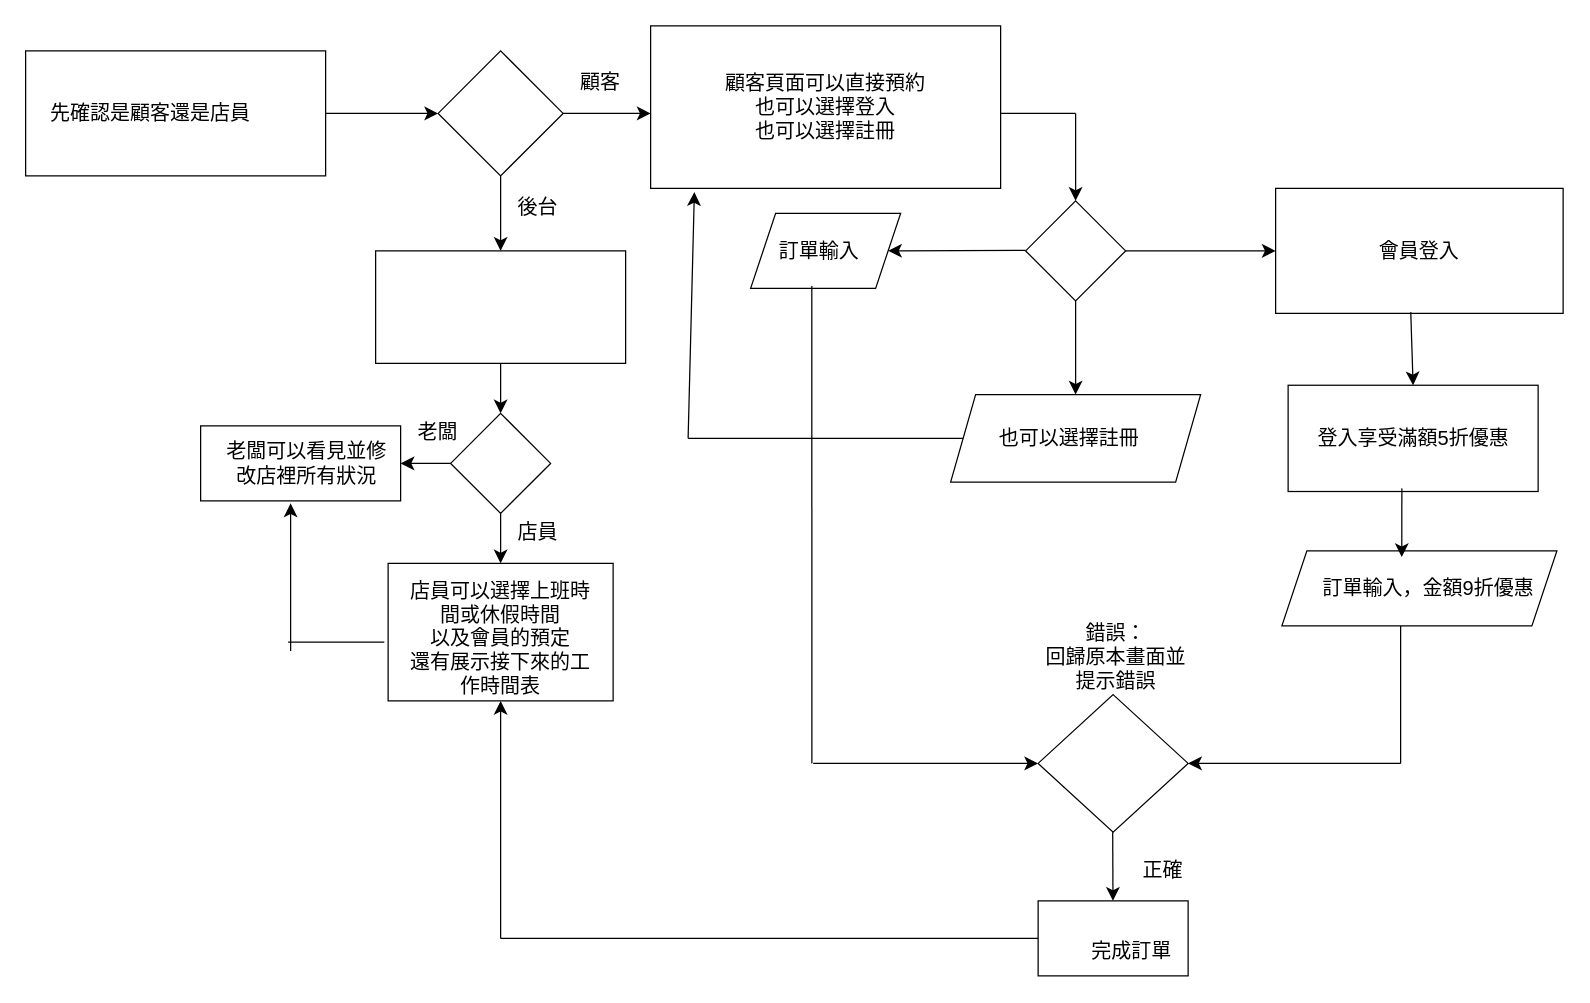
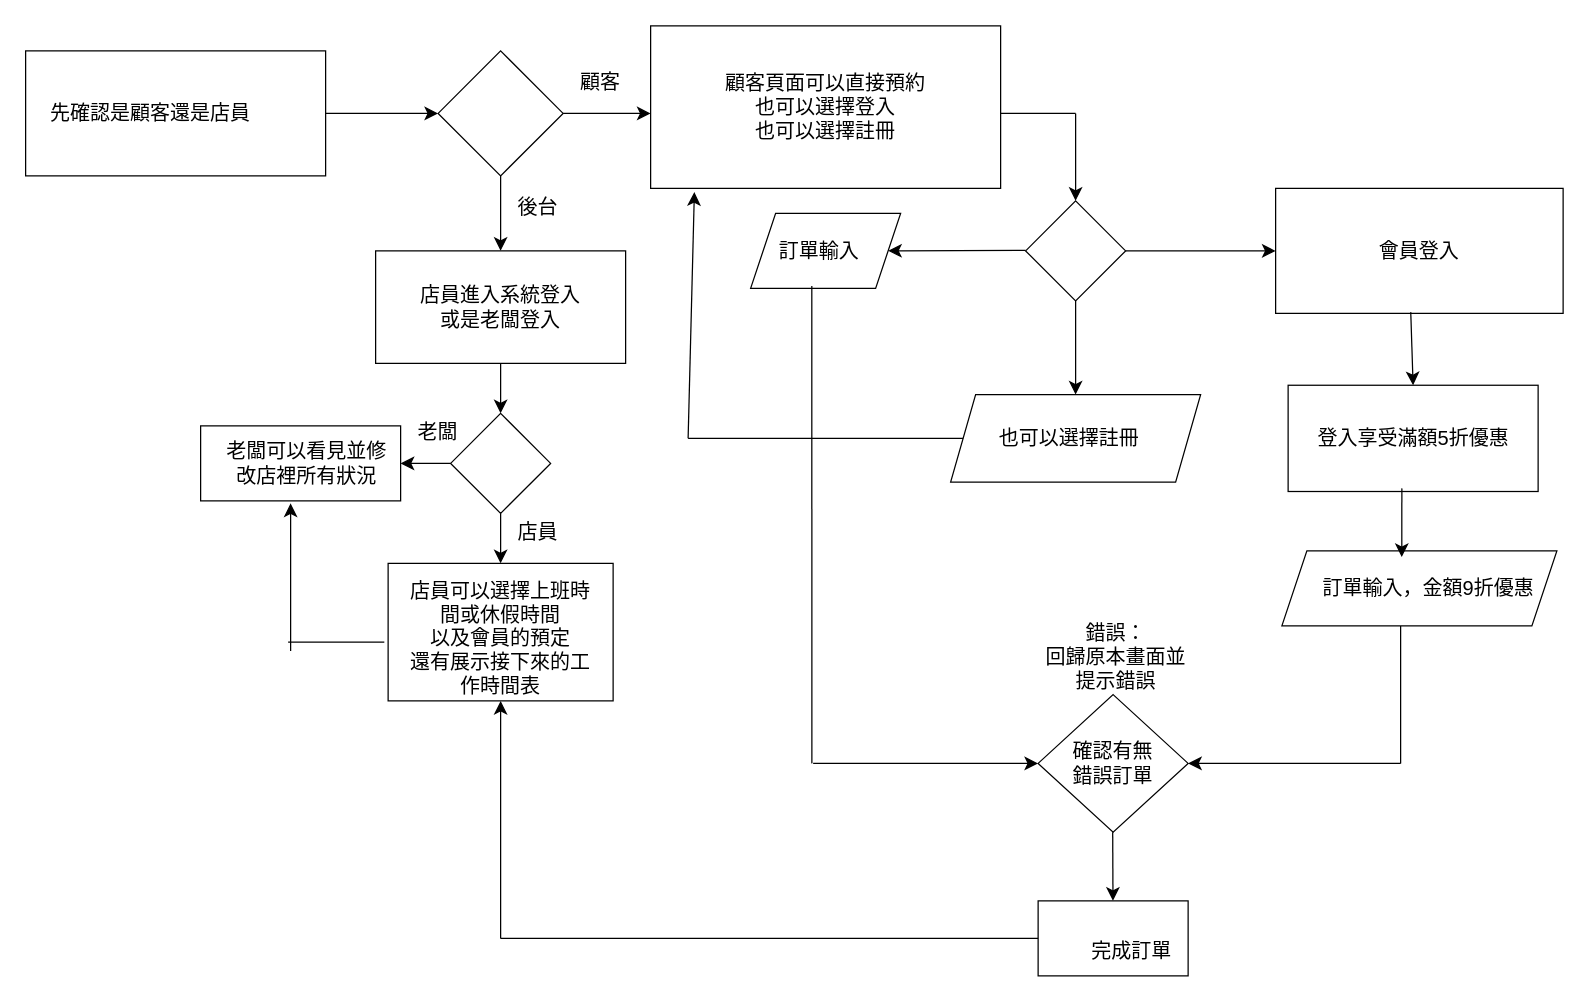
  <mxCell id="0" />
  <mxCell id="1" parent="0" />
  <mxCell id="2" style="edgeStyle=none;curved=1;rounded=0;orthogonalLoop=1;jettySize=auto;html=1;exitX=1;exitY=0.5;exitDx=0;exitDy=0;entryX=0;entryY=0.5;entryDx=0;entryDy=0;fontSize=12;startSize=8;endSize=8;" edge="1" parent="1" source="3" target="5"><mxGeometry relative="1" as="geometry" /></mxCell>
  <mxCell id="3" value="" style="rounded=0;whiteSpace=wrap;html=1;" vertex="1" parent="1"><mxGeometry x="20" y="40" width="240" height="100" as="geometry" /></mxCell>
  <mxCell id="4" value="先確認是顧客還是店員" style="text;strokeColor=none;fillColor=none;html=1;align=center;verticalAlign=middle;whiteSpace=wrap;rounded=0;fontSize=16;" vertex="1" parent="1"><mxGeometry x="25" y="50" width="190" height="80" as="geometry" /></mxCell>
  <mxCell id="5" value="" style="rhombus;whiteSpace=wrap;html=1;" vertex="1" parent="1"><mxGeometry x="350" y="40" width="100" height="100" as="geometry" /></mxCell>
  <mxCell id="6" value="" style="rounded=0;whiteSpace=wrap;html=1;" vertex="1" parent="1"><mxGeometry x="520" y="20" width="280" height="130" as="geometry" /></mxCell>
  <mxCell id="7" value="" style="endArrow=classic;html=1;rounded=0;fontSize=12;startSize=8;endSize=8;curved=1;exitX=1;exitY=0.5;exitDx=0;exitDy=0;" edge="1" parent="1" source="5"><mxGeometry width="50" height="50" relative="1" as="geometry"><mxPoint x="480" y="90" as="sourcePoint" /><mxPoint x="520" y="90" as="targetPoint" /></mxGeometry></mxCell>
  <mxCell id="8" value="顧客頁面可以直接預約&lt;div&gt;也可以選擇登入&lt;/div&gt;&lt;div&gt;也可以選擇註冊&lt;/div&gt;" style="text;strokeColor=none;fillColor=none;html=1;align=center;verticalAlign=middle;whiteSpace=wrap;rounded=0;fontSize=16;" vertex="1" parent="1"><mxGeometry x="540" y="35" width="240" height="100" as="geometry" /></mxCell>
  <mxCell id="9" value="" style="endArrow=classic;html=1;rounded=0;fontSize=12;startSize=8;endSize=8;curved=1;exitX=0.5;exitY=1;exitDx=0;exitDy=0;" edge="1" parent="1" source="5" target="10"><mxGeometry width="50" height="50" relative="1" as="geometry"><mxPoint x="399.5" y="150" as="sourcePoint" /><mxPoint x="399.5" y="230" as="targetPoint" /></mxGeometry></mxCell>
  <mxCell id="10" value="" style="rounded=0;whiteSpace=wrap;html=1;" vertex="1" parent="1"><mxGeometry x="300" y="200" width="200" height="90" as="geometry" /></mxCell>
+ <mxCell id="11" value="店員進入系統登入&lt;div&gt;或是老闆登入&lt;/div&gt;" style="text;strokeColor=none;fillColor=none;html=1;align=center;verticalAlign=middle;whiteSpace=wrap;rounded=0;fontSize=16;" vertex="1" parent="1"><mxGeometry x="310" y="220" width="180" height="50" as="geometry" /></mxCell>
  <mxCell id="12" value="" style="rhombus;whiteSpace=wrap;html=1;" vertex="1" parent="1"><mxGeometry x="360" y="330" width="80" height="80" as="geometry" /></mxCell>
  <mxCell id="13" value="" style="endArrow=classic;html=1;rounded=0;fontSize=12;startSize=8;endSize=8;curved=1;entryX=0.5;entryY=0;entryDx=0;entryDy=0;" edge="1" parent="1" target="12"><mxGeometry width="50" height="50" relative="1" as="geometry"><mxPoint x="400" y="290" as="sourcePoint" /><mxPoint x="450" y="240" as="targetPoint" /></mxGeometry></mxCell>
  <mxCell id="14" value="" style="rounded=0;whiteSpace=wrap;html=1;" vertex="1" parent="1"><mxGeometry x="310" y="450" width="180" height="110" as="geometry" /></mxCell>
  <mxCell id="15" value="" style="endArrow=classic;html=1;rounded=0;fontSize=12;startSize=8;endSize=8;curved=1;" edge="1" parent="1" target="14"><mxGeometry width="50" height="50" relative="1" as="geometry"><mxPoint x="400" y="410" as="sourcePoint" /><mxPoint x="450" y="360" as="targetPoint" /></mxGeometry></mxCell>
  <mxCell id="16" value="店員可以選擇上班時間或休假時間&lt;div&gt;以及會員的預定&lt;/div&gt;&lt;div&gt;還有展示接下來的工作時間表&lt;/div&gt;" style="text;strokeColor=none;fillColor=none;html=1;align=center;verticalAlign=middle;whiteSpace=wrap;rounded=0;fontSize=16;" vertex="1" parent="1"><mxGeometry x="320" y="470" width="160" height="80" as="geometry" /></mxCell>
  <mxCell id="17" value="" style="endArrow=classic;html=1;rounded=0;fontSize=12;startSize=8;endSize=8;curved=1;exitX=0;exitY=0.5;exitDx=0;exitDy=0;exitPerimeter=0;entryX=1;entryY=0.5;entryDx=0;entryDy=0;" edge="1" parent="1" source="12" target="18"><mxGeometry width="50" height="50" relative="1" as="geometry"><mxPoint x="360" y="365" as="sourcePoint" /><mxPoint x="320" y="365" as="targetPoint" /></mxGeometry></mxCell>
  <mxCell id="18" value="" style="rounded=0;whiteSpace=wrap;html=1;" vertex="1" parent="1"><mxGeometry x="160" y="340" width="160" height="60" as="geometry" /></mxCell>
  <mxCell id="19" value="老闆可以看見並修改店裡所有狀況" style="text;strokeColor=none;fillColor=none;html=1;align=center;verticalAlign=middle;whiteSpace=wrap;rounded=0;fontSize=16;" vertex="1" parent="1"><mxGeometry x="180" y="355" width="130" height="30" as="geometry" /></mxCell>
  <mxCell id="20" value="" style="edgeStyle=none;curved=1;rounded=0;orthogonalLoop=1;jettySize=auto;html=1;fontSize=12;startSize=8;endSize=8;" edge="1" parent="1" source="21"><mxGeometry relative="1" as="geometry"><mxPoint x="860" y="315" as="targetPoint" /></mxGeometry></mxCell>
  <mxCell id="21" value="" style="rhombus;whiteSpace=wrap;html=1;" vertex="1" parent="1"><mxGeometry x="820" y="160" width="80" height="80" as="geometry" /></mxCell>
  <mxCell id="22" value="" style="endArrow=classic;html=1;rounded=0;fontSize=12;startSize=8;endSize=8;curved=1;entryX=0.5;entryY=0;entryDx=0;entryDy=0;" edge="1" parent="1" target="21"><mxGeometry width="50" height="50" relative="1" as="geometry"><mxPoint x="860" y="90" as="sourcePoint" /><mxPoint x="860" y="115" as="targetPoint" /></mxGeometry></mxCell>
  <mxCell id="23" value="" style="endArrow=classic;html=1;rounded=0;fontSize=12;startSize=8;endSize=8;curved=1;entryX=0;entryY=0.5;entryDx=0;entryDy=0;exitX=1;exitY=0.5;exitDx=0;exitDy=0;" edge="1" parent="1" source="21" target="24"><mxGeometry width="50" height="50" relative="1" as="geometry"><mxPoint x="980" y="155" as="sourcePoint" /><mxPoint x="980" y="245" as="targetPoint" /></mxGeometry></mxCell>
  <mxCell id="24" value="" style="rounded=0;whiteSpace=wrap;html=1;" vertex="1" parent="1"><mxGeometry x="1020" y="150" width="230" height="100" as="geometry" /></mxCell>
  <mxCell id="25" value="" style="shape=parallelogram;perimeter=parallelogramPerimeter;whiteSpace=wrap;html=1;fixedSize=1;" vertex="1" parent="1"><mxGeometry x="760" y="315" width="200" height="70" as="geometry" /></mxCell>
  <mxCell id="26" value="也可以選擇註冊" style="text;strokeColor=none;fillColor=none;html=1;align=center;verticalAlign=middle;whiteSpace=wrap;rounded=0;fontSize=16;" vertex="1" parent="1"><mxGeometry x="790" y="335" width="130" height="30" as="geometry" /></mxCell>
  <mxCell id="27" value="" style="shape=parallelogram;perimeter=parallelogramPerimeter;whiteSpace=wrap;html=1;fixedSize=1;" vertex="1" parent="1"><mxGeometry x="600" y="170" width="120" height="60" as="geometry" /></mxCell>
  <mxCell id="28" value="" style="endArrow=none;html=1;rounded=0;fontSize=12;startSize=8;endSize=8;curved=1;" edge="1" parent="1"><mxGeometry width="50" height="50" relative="1" as="geometry"><mxPoint x="800" y="90" as="sourcePoint" /><mxPoint x="860" y="90" as="targetPoint" /></mxGeometry></mxCell>
  <mxCell id="29" value="訂單輸入" style="text;strokeColor=none;fillColor=none;html=1;align=center;verticalAlign=middle;whiteSpace=wrap;rounded=0;fontSize=16;" vertex="1" parent="1"><mxGeometry x="610" y="185" width="90" height="30" as="geometry" /></mxCell>
  <mxCell id="30" value="" style="endArrow=classic;html=1;rounded=0;fontSize=12;startSize=8;endSize=8;curved=1;entryX=1;entryY=0.5;entryDx=0;entryDy=0;" edge="1" parent="1" target="27"><mxGeometry width="50" height="50" relative="1" as="geometry"><mxPoint x="820" y="199.5" as="sourcePoint" /><mxPoint x="753" y="199.5" as="targetPoint" /></mxGeometry></mxCell>
  <mxCell id="31" value="店員" style="text;strokeColor=none;fillColor=none;html=1;align=center;verticalAlign=middle;whiteSpace=wrap;rounded=0;fontSize=16;" vertex="1" parent="1"><mxGeometry x="400" y="410" width="60" height="30" as="geometry" /></mxCell>
  <mxCell id="32" value="老闆" style="text;strokeColor=none;fillColor=none;html=1;align=center;verticalAlign=middle;whiteSpace=wrap;rounded=0;fontSize=16;" vertex="1" parent="1"><mxGeometry x="320" y="330" width="60" height="30" as="geometry" /></mxCell>
  <mxCell id="33" value="顧客" style="text;strokeColor=none;fillColor=none;html=1;align=center;verticalAlign=middle;whiteSpace=wrap;rounded=0;fontSize=16;" vertex="1" parent="1"><mxGeometry x="450" y="50" width="60" height="30" as="geometry" /></mxCell>
  <mxCell id="34" value="後台" style="text;strokeColor=none;fillColor=none;html=1;align=center;verticalAlign=middle;whiteSpace=wrap;rounded=0;fontSize=16;" vertex="1" parent="1"><mxGeometry x="400" y="150" width="60" height="30" as="geometry" /></mxCell>
  <mxCell id="35" value="" style="rhombus;whiteSpace=wrap;html=1;" vertex="1" parent="1"><mxGeometry x="830" y="555" width="120" height="110" as="geometry" /></mxCell>
  <mxCell id="36" value="" style="endArrow=none;html=1;rounded=0;fontSize=12;startSize=8;endSize=8;curved=1;entryX=0;entryY=0.5;entryDx=0;entryDy=0;" edge="1" parent="1" target="25"><mxGeometry width="50" height="50" relative="1" as="geometry"><mxPoint x="550" y="350" as="sourcePoint" /><mxPoint x="740" y="335" as="targetPoint" /></mxGeometry></mxCell>
  <mxCell id="37" value="" style="endArrow=classic;html=1;rounded=0;fontSize=12;startSize=8;endSize=8;curved=1;entryX=0.125;entryY=1.023;entryDx=0;entryDy=0;entryPerimeter=0;" edge="1" parent="1" target="6"><mxGeometry width="50" height="50" relative="1" as="geometry"><mxPoint x="550" y="350" as="sourcePoint" /><mxPoint x="530" y="240" as="targetPoint" /></mxGeometry></mxCell>
  <mxCell id="38" value="會員登入" style="text;strokeColor=none;fillColor=none;html=1;align=center;verticalAlign=middle;whiteSpace=wrap;rounded=0;fontSize=16;" vertex="1" parent="1"><mxGeometry x="1055" y="170" width="160" height="60" as="geometry" /></mxCell>
  <mxCell id="39" value="" style="rounded=0;whiteSpace=wrap;html=1;" vertex="1" parent="1"><mxGeometry x="1030" y="307.5" width="200" height="85" as="geometry" /></mxCell>
  <mxCell id="40" value="登入享受滿額5折優惠" style="text;strokeColor=none;fillColor=none;html=1;align=center;verticalAlign=middle;whiteSpace=wrap;rounded=0;fontSize=16;" vertex="1" parent="1"><mxGeometry x="1047.5" y="327.5" width="165" height="45" as="geometry" /></mxCell>
  <mxCell id="41" value="" style="endArrow=classic;html=1;rounded=0;fontSize=12;startSize=8;endSize=8;curved=1;entryX=0.5;entryY=0;entryDx=0;entryDy=0;exitX=0.47;exitY=0.99;exitDx=0;exitDy=0;exitPerimeter=0;" edge="1" parent="1" source="24" target="39"><mxGeometry width="50" height="50" relative="1" as="geometry"><mxPoint x="1134.5" y="250" as="sourcePoint" /><mxPoint x="1134.5" y="330" as="targetPoint" /></mxGeometry></mxCell>
  <mxCell id="42" value="" style="shape=parallelogram;perimeter=parallelogramPerimeter;whiteSpace=wrap;html=1;fixedSize=1;" vertex="1" parent="1"><mxGeometry x="1025" y="440" width="220" height="60" as="geometry" /></mxCell>
  <mxCell id="43" value="訂單輸入，金額9折優惠" style="text;strokeColor=none;fillColor=none;html=1;align=center;verticalAlign=middle;whiteSpace=wrap;rounded=0;fontSize=16;" vertex="1" parent="1"><mxGeometry x="1055" y="455" width="175" height="30" as="geometry" /></mxCell>
  <mxCell id="44" value="" style="endArrow=classic;html=1;rounded=0;fontSize=12;startSize=8;endSize=8;curved=1;entryX=0.436;entryY=0.083;entryDx=0;entryDy=0;entryPerimeter=0;" edge="1" parent="1" target="42"><mxGeometry width="50" height="50" relative="1" as="geometry"><mxPoint x="1121" y="390" as="sourcePoint" /><mxPoint x="1122" y="450" as="targetPoint" /></mxGeometry></mxCell>
  <mxCell id="45" value="" style="endArrow=none;html=1;rounded=0;fontSize=12;startSize=8;endSize=8;curved=1;entryX=0.408;entryY=0.967;entryDx=0;entryDy=0;entryPerimeter=0;" edge="1" parent="1" target="27"><mxGeometry width="50" height="50" relative="1" as="geometry"><mxPoint x="649" y="610" as="sourcePoint" /><mxPoint x="940" y="420" as="targetPoint" /></mxGeometry></mxCell>
  <mxCell id="46" value="" style="endArrow=classic;html=1;rounded=0;fontSize=12;startSize=8;endSize=8;curved=1;" edge="1" parent="1"><mxGeometry width="50" height="50" relative="1" as="geometry"><mxPoint x="650" y="610" as="sourcePoint" /><mxPoint x="830" y="610" as="targetPoint" /></mxGeometry></mxCell>
  <mxCell id="47" value="" style="endArrow=none;html=1;rounded=0;fontSize=12;startSize=8;endSize=8;curved=1;" edge="1" parent="1"><mxGeometry width="50" height="50" relative="1" as="geometry"><mxPoint x="1120" y="610" as="sourcePoint" /><mxPoint x="1120" y="500" as="targetPoint" /></mxGeometry></mxCell>
  <mxCell id="48" value="" style="endArrow=classic;html=1;rounded=0;fontSize=12;startSize=8;endSize=8;curved=1;" edge="1" parent="1"><mxGeometry width="50" height="50" relative="1" as="geometry"><mxPoint x="1120" y="610" as="sourcePoint" /><mxPoint x="950" y="610" as="targetPoint" /></mxGeometry></mxCell>
  <mxCell id="49" value="" style="endArrow=classic;html=1;rounded=0;fontSize=12;startSize=8;endSize=8;curved=1;entryX=0.45;entryY=1.033;entryDx=0;entryDy=0;entryPerimeter=0;" edge="1" parent="1" target="18"><mxGeometry width="50" height="50" relative="1" as="geometry"><mxPoint x="232" y="520" as="sourcePoint" /><mxPoint x="430" y="420" as="targetPoint" /></mxGeometry></mxCell>
  <mxCell id="50" value="" style="endArrow=none;html=1;rounded=0;fontSize=12;startSize=8;endSize=8;curved=1;entryX=-0.017;entryY=0.573;entryDx=0;entryDy=0;entryPerimeter=0;" edge="1" parent="1" target="14"><mxGeometry width="50" height="50" relative="1" as="geometry"><mxPoint x="230" y="513" as="sourcePoint" /><mxPoint x="430" y="420" as="targetPoint" /></mxGeometry></mxCell>
+ <mxCell id="51" value="確認有無錯誤訂單" style="text;strokeColor=none;fillColor=none;html=1;align=center;verticalAlign=middle;whiteSpace=wrap;rounded=0;fontSize=16;" vertex="1" parent="1"><mxGeometry x="850" y="595" width="80" height="30" as="geometry" /></mxCell>
  <mxCell id="52" value="" style="endArrow=classic;html=1;rounded=0;fontSize=12;startSize=8;endSize=8;curved=1;" edge="1" parent="1" target="53"><mxGeometry width="50" height="50" relative="1" as="geometry"><mxPoint x="889.66" y="665" as="sourcePoint" /><mxPoint x="890" y="750" as="targetPoint" /></mxGeometry></mxCell>
  <mxCell id="53" value="" style="rounded=0;whiteSpace=wrap;html=1;" vertex="1" parent="1"><mxGeometry x="830" y="720" width="120" height="60" as="geometry" /></mxCell>
- <mxCell id="54" value="正確" style="text;strokeColor=none;fillColor=none;html=1;align=center;verticalAlign=middle;whiteSpace=wrap;rounded=0;fontSize=16;" vertex="1" parent="1"><mxGeometry x="900" y="680" width="60" height="30" as="geometry" /></mxCell>
  <mxCell id="55" value="錯誤：&lt;div&gt;&lt;div&gt;回歸原本畫面並提示錯誤&lt;/div&gt;&lt;/div&gt;" style="text;strokeColor=none;fillColor=none;html=1;align=center;verticalAlign=middle;whiteSpace=wrap;rounded=0;fontSize=16;" vertex="1" parent="1"><mxGeometry x="830" y="510" width="125" height="30" as="geometry" /></mxCell>
  <mxCell id="56" value="完成訂單" style="text;strokeColor=none;fillColor=none;html=1;align=center;verticalAlign=middle;whiteSpace=wrap;rounded=0;fontSize=16;" vertex="1" parent="1"><mxGeometry x="871.25" y="745" width="67.5" height="30" as="geometry" /></mxCell>
  <mxCell id="57" value="" style="endArrow=classic;html=1;rounded=0;fontSize=12;startSize=8;endSize=8;curved=1;entryX=0.5;entryY=1;entryDx=0;entryDy=0;" edge="1" parent="1" target="14"><mxGeometry width="50" height="50" relative="1" as="geometry"><mxPoint x="400" y="750" as="sourcePoint" /><mxPoint x="870" y="520" as="targetPoint" /></mxGeometry></mxCell>
  <mxCell id="58" value="" style="endArrow=none;html=1;rounded=0;fontSize=12;startSize=8;endSize=8;curved=1;entryX=0;entryY=0.5;entryDx=0;entryDy=0;" edge="1" parent="1" target="53"><mxGeometry width="50" height="50" relative="1" as="geometry"><mxPoint x="400" y="750" as="sourcePoint" /><mxPoint x="870" y="520" as="targetPoint" /></mxGeometry></mxCell>
